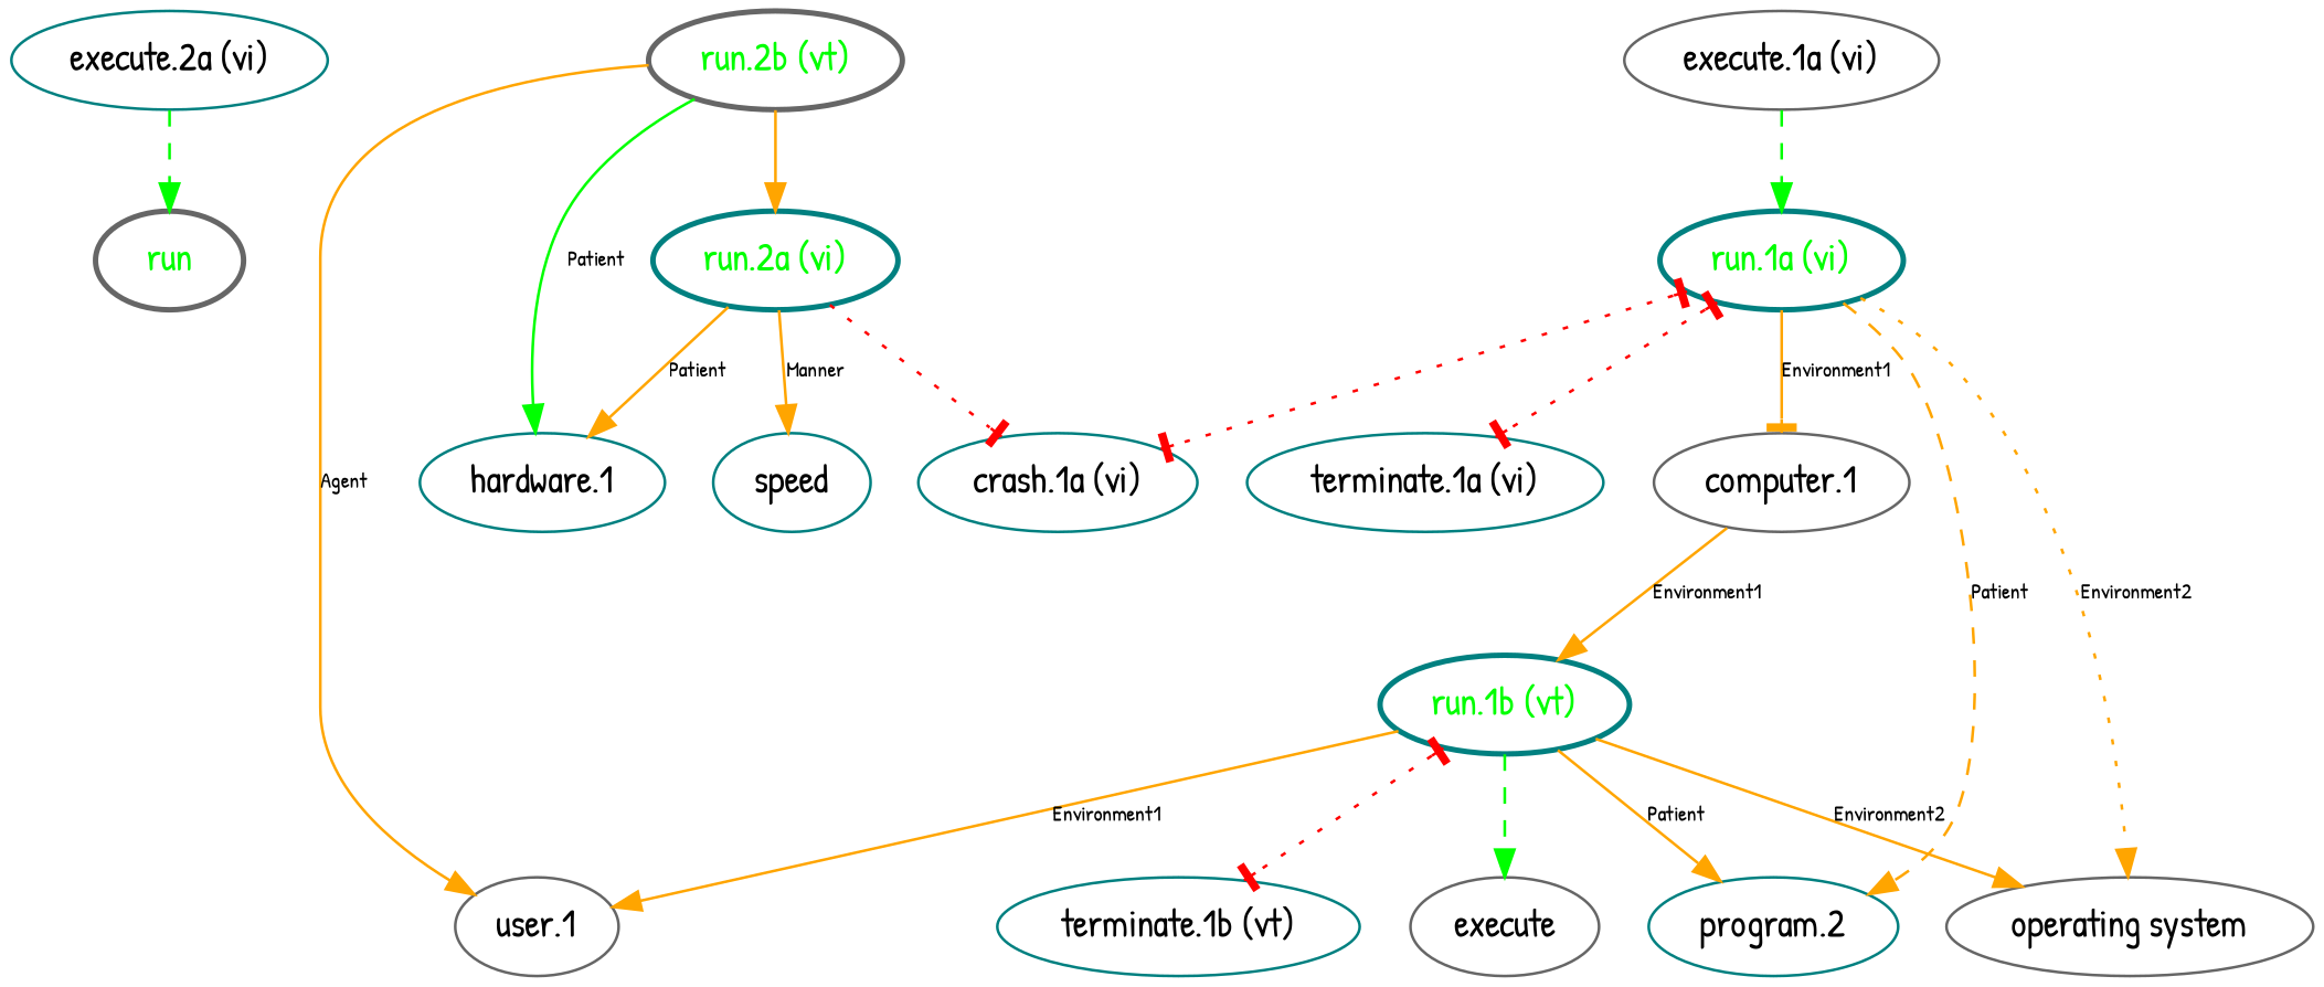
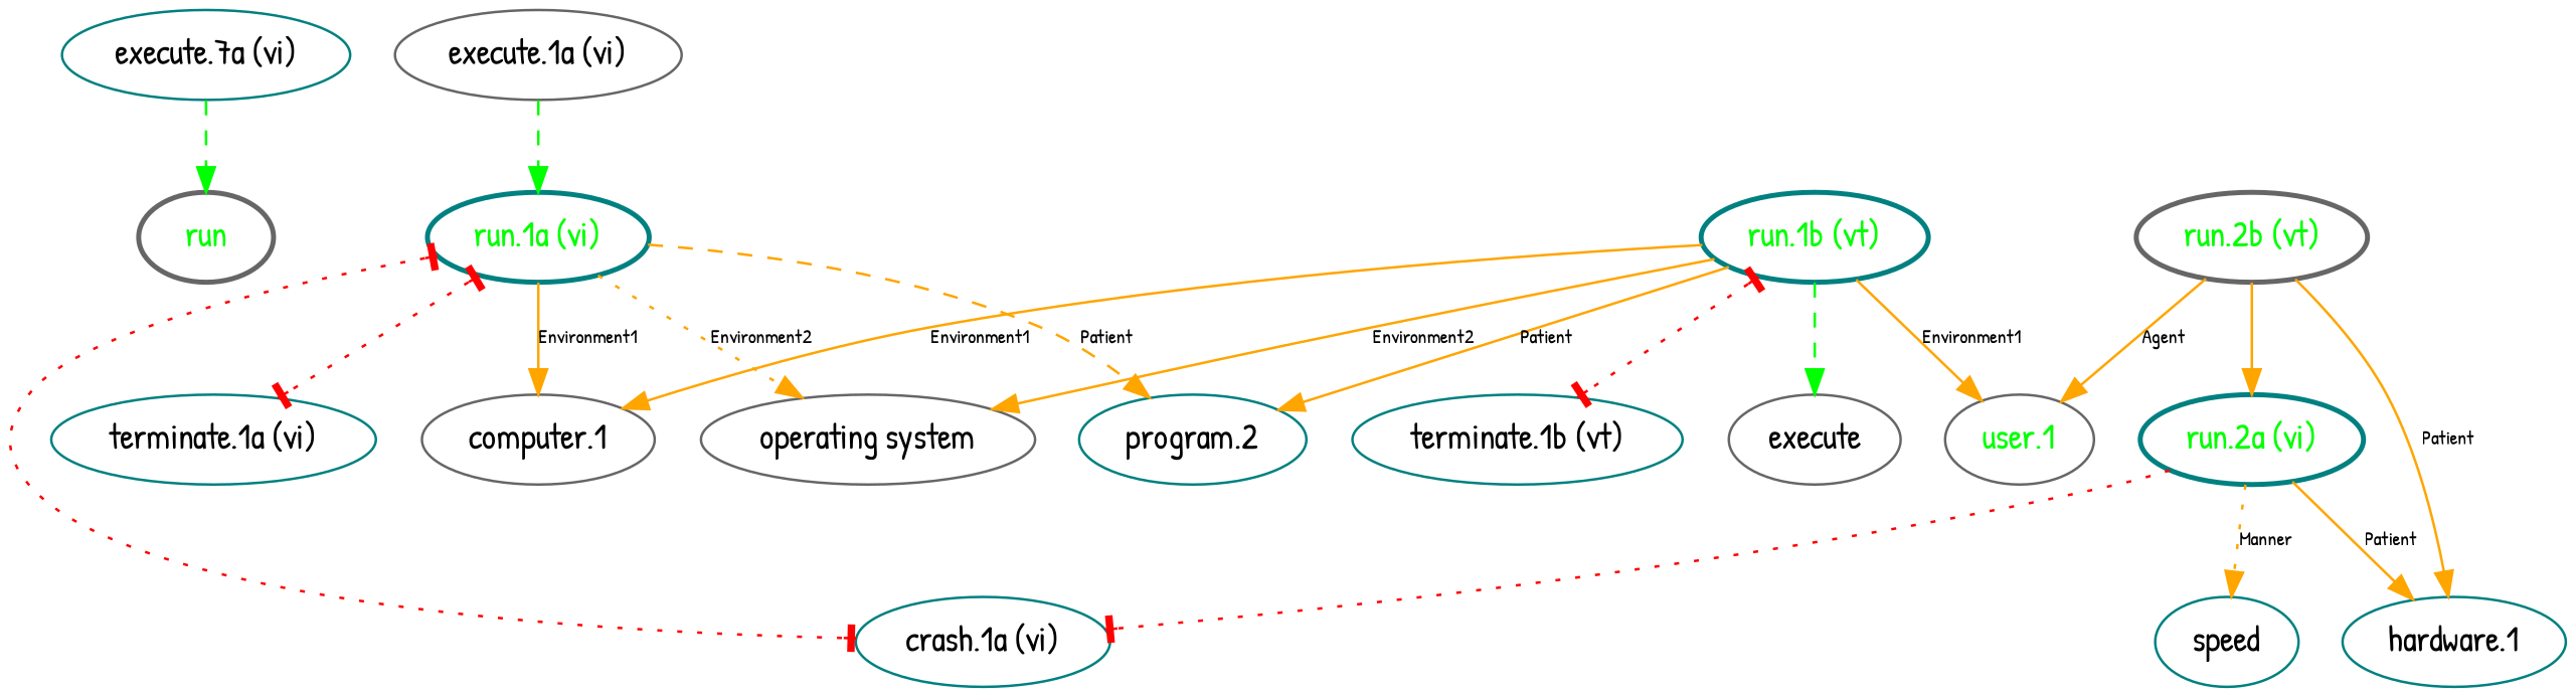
  digraph {
    fontname="Patrick Hand"
    splines=true
    node [color=teal fontcolor=black fontname="Patrick Hand"]
    edge [color=orange fontname="Patrick Hand" minlen=1 fontsize=8]
    n1 [color=gray40 fontcolor=green label=run style=bold]
    n2 [label="terminate.1a (vi)"]
    n3 [label=speed]
-   n4 [label="execute.2a (vi)"]
+   n4 [label="execute.7a (vi)"]
    n5 [label="terminate.1b (vt)"]
    n6 [color=gray40 label="execute.1a (vi)"]
    n7 [fontcolor=green label="run.1a (vi)" style=bold]
    n8 [label="program.2"]
    n9 [color=gray40 label="operating system"]
    n10 [color=gray40 label="computer.1"]
    n11 [label="crash.1a (vi)"]
    n12 [color=gray40 label=execute]
    n13 [label="hardware.1"]
-   n14 [color=gray40 label="user.1"]
+   n14 [color=gray40 fontcolor=green label="user.1"]
    n15 [color=gray40 fontcolor=green label="run.2b (vt)" style=bold]
    n16 [fontcolor=green label="run.2a (vi)" style=bold]
    n17 [fontcolor=green label="run.1b (vt)" style=bold]
    n4 -> n1 [color=green style=dashed weight=10 fontsize=""]
    n6 -> n7 [color=green style=dashed weight=10 fontsize=""]
    n7 -> n2 [arrowhead=tee arrowtail=tee color=red1 dir=both style=dotted fontsize=""]
    n7 -> n8 [label=Patient style=dashed]
    n7 -> n9 [label=Environment2 style=dotted]
-   n7 -> n10 [label=Environment1 arrowhead=tee]
+   n7 -> n10 [label=Environment1]
    n7 -> n11 [arrowhead=tee arrowtail=tee color=red1 dir=both style=dotted fontsize=""]
-   n15 -> n13 [color=green label=Patient]
+   n15 -> n13 [label=Patient]
    n15 -> n14 [label=Agent]
    n15 -> n16 [weight=10 fontsize=""]
-   n16 -> n3 [label=Manner]
+   n16 -> n3 [label=Manner style=dotted]
    n16 -> n11 [arrowhead=tee arrowtail=tee color=red1 style=dotted fontsize=""]
    n16 -> n13 [label=Patient]
    n17 -> n5 [arrowhead=tee arrowtail=tee color=red1 dir=both style=dotted fontsize=""]
    n17 -> n8 [label=Patient]
    n17 -> n9 [label=Environment2]
-   n10 -> n17 [label=Environment1]
+   n17 -> n10 [label=Environment1]
    n17 -> n12 [color=green style=dashed weight=10 fontsize=""]
    n17 -> n14 [label=Environment1]
  }
